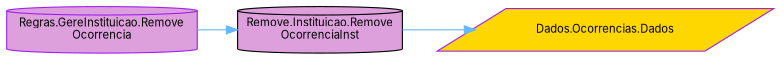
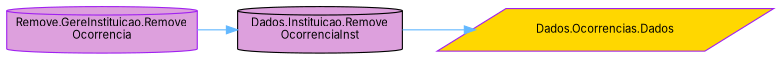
  digraph {
    fontname=Inter
    rankdir=RL
    node [color=purple fillcolor=plum fontname=Inter fontsize=10 shape=cylinder style=filled]
    edge [color=steelblue1 dir=back fontname=Inter fontsize=10 labelfontname=Helvetica labelfontsize=10 style=solid]
    n1 [fillcolor=gold fontcolor=black height=0.2 label="Dados.Ocorrencias.Dados" shape=parallelogram width=0.4]
-   n2 [color=black height=0.2 label="Remove.Instituicao.Remove\lOcorrenciaInst" width=0.4]
-   n3 [height=0.2 label="Regras.GereInstituicao.Remove\lOcorrencia" width=0.4]
+   n2 [color=black height=0.2 label="Dados.Instituicao.Remove\lOcorrenciaInst" width=0.4]
+   n3 [height=0.2 label="Remove.GereInstituicao.Remove\lOcorrencia" width=0.4]
    n1 -> n2
    n2 -> n3
  }
